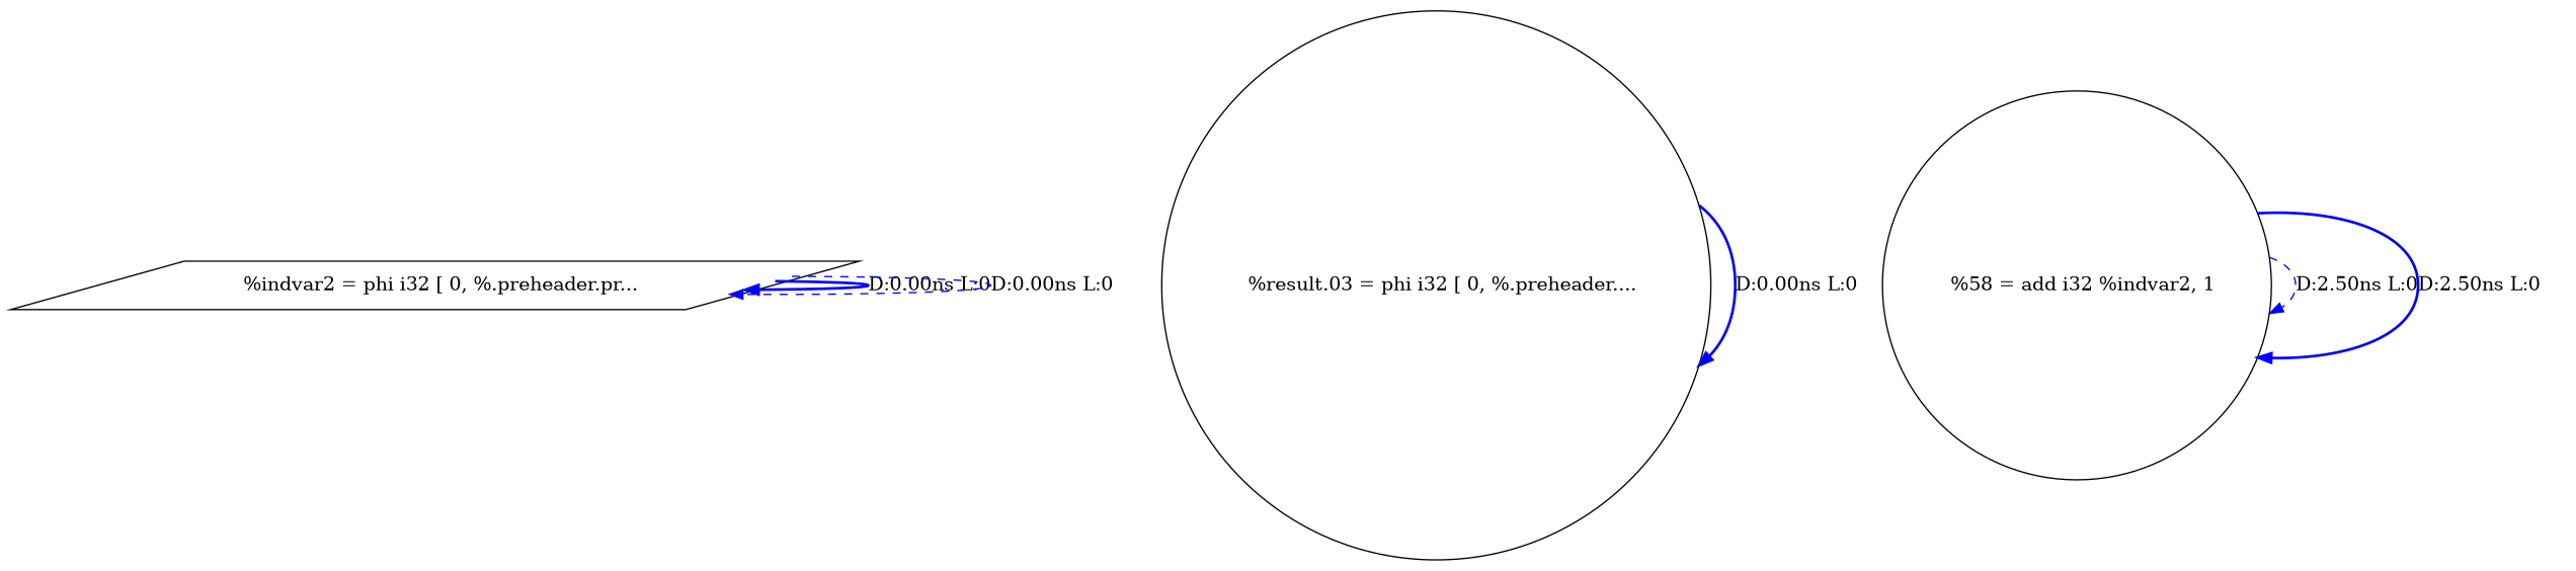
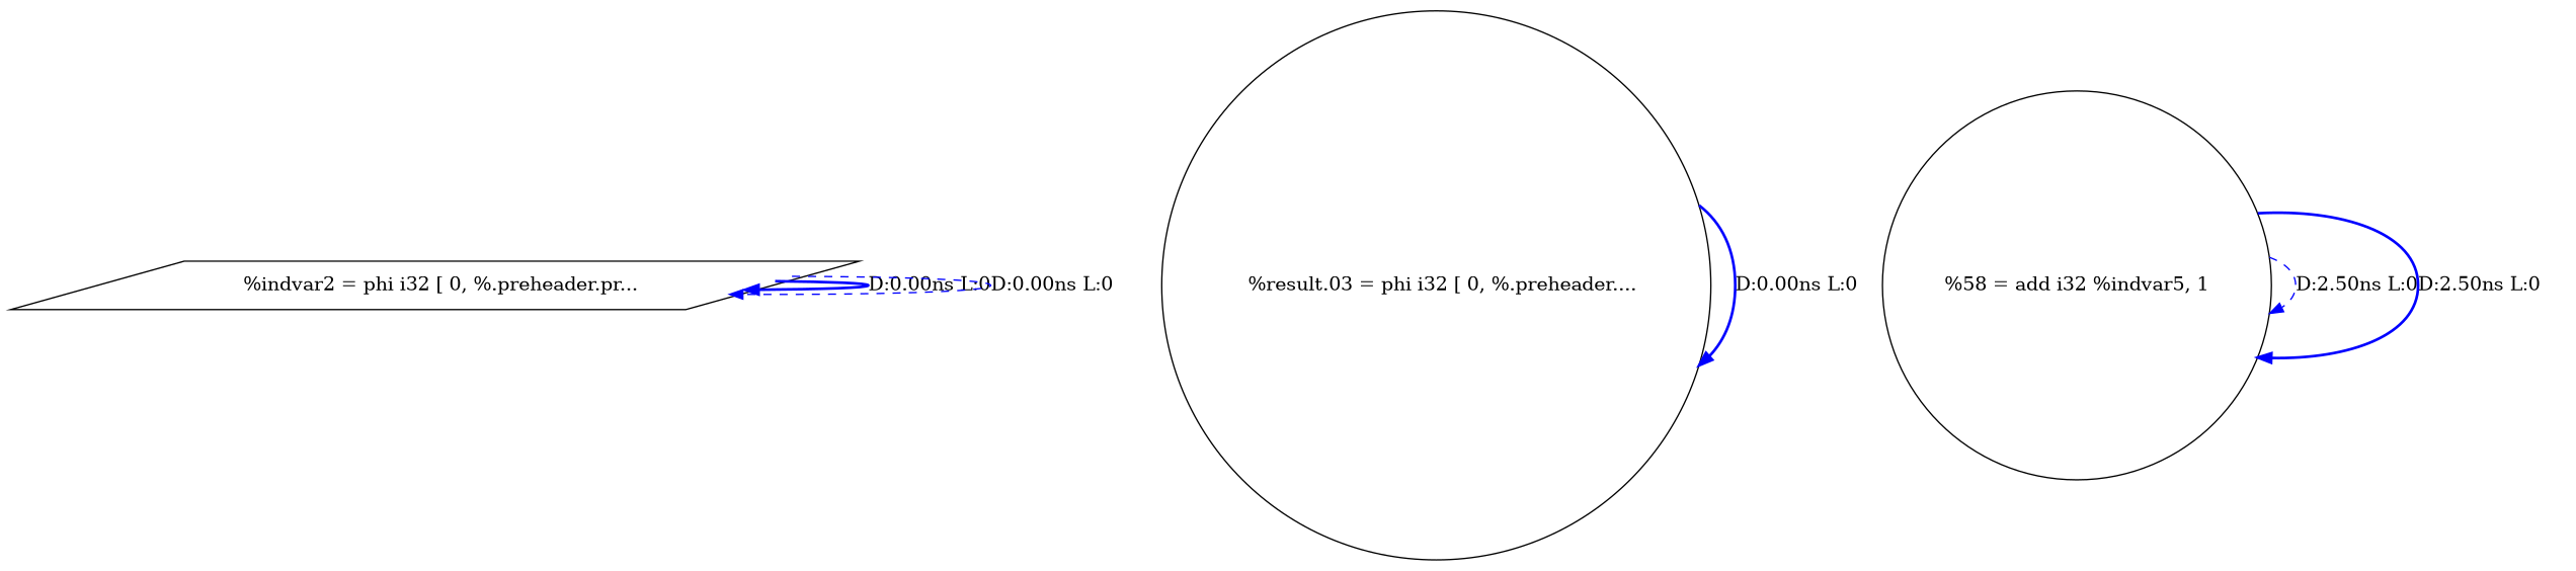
  digraph {
    node [shape=circle]
    edge [color=blue style=bold]
    n1 [label="  %indvar2 = phi i32 [ 0, %.preheader.pr..." shape=parallelogram]
    n2 [label="  %result.03 = phi i32 [ 0, %.preheader...."]
-   n3 [label="  %58 = add i32 %indvar2, 1"]
+   n3 [label="%58 = add i32 %indvar5, 1"]
    n1 -> n1 [label="D:0.00ns L:0"]
    n1 -> n1 [label="D:0.00ns L:0" style=dashed]
    n2 -> n2 [label="D:0.00ns L:0"]
    n3 -> n3 [label="D:2.50ns L:0" style=dashed]
    n3 -> n3 [label="D:2.50ns L:0"]
  }
